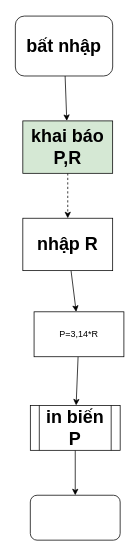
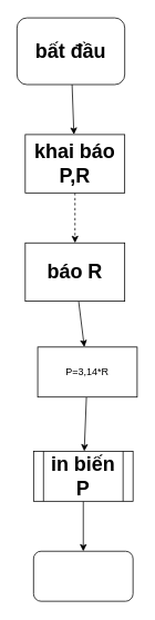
  <mxCell id="0" />
  <mxCell id="1" parent="0" />
  <mxCell id="2" value="" style="edgeStyle=none;html=1;" edge="1" parent="1" source="3" target="5"><mxGeometry relative="1" as="geometry" /></mxCell>
- <mxCell id="3" value="&lt;h1&gt;bất nhập&lt;/h1&gt;" style="rounded=1;whiteSpace=wrap;html=1;" vertex="1" parent="1"><mxGeometry x="20" y="20" width="130" height="80" as="geometry" /></mxCell>
+ <mxCell id="3" value="&lt;h1&gt;bất đầu&lt;/h1&gt;" style="rounded=1;whiteSpace=wrap;html=1;" vertex="1" parent="1"><mxGeometry x="20" y="20" width="130" height="80" as="geometry" /></mxCell>
  <mxCell id="4" value="" style="edgeStyle=none;html=1;dashed=1;" edge="1" parent="1" source="5" target="7"><mxGeometry relative="1" as="geometry" /></mxCell>
- <mxCell id="5" value="&lt;h1&gt;khai báo P,R&lt;/h1&gt;" style="rounded=0;whiteSpace=wrap;html=1;fillColor=#d5e8d4;" vertex="1" parent="1"><mxGeometry x="30" y="160" width="120" height="70" as="geometry" /></mxCell>
+ <mxCell id="5" value="&lt;h1&gt;khai báo P,R&lt;/h1&gt;" style="rounded=0;whiteSpace=wrap;html=1;" vertex="1" parent="1"><mxGeometry x="30" y="160" width="120" height="70" as="geometry" /></mxCell>
  <mxCell id="6" value="" style="edgeStyle=none;html=1;" edge="1" parent="1" source="7" target="9"><mxGeometry relative="1" as="geometry" /></mxCell>
- <mxCell id="7" value="&lt;h1&gt;nhập R&lt;/h1&gt;" style="whiteSpace=wrap;html=1;rounded=0;" vertex="1" parent="1"><mxGeometry x="30" y="290" width="120" height="70" as="geometry" /></mxCell>
+ <mxCell id="7" value="&lt;h1&gt;báo R&lt;/h1&gt;" style="whiteSpace=wrap;html=1;rounded=0;" vertex="1" parent="1"><mxGeometry x="30" y="290" width="120" height="70" as="geometry" /></mxCell>
  <mxCell id="8" value="" style="edgeStyle=none;html=1;" edge="1" parent="1" source="9" target="11"><mxGeometry relative="1" as="geometry" /></mxCell>
  <mxCell id="9" value="P=3,14*R" style="whiteSpace=wrap;html=1;rounded=0;" vertex="1" parent="1"><mxGeometry x="45" y="415" width="120" height="60" as="geometry" /></mxCell>
  <mxCell id="10" value="" style="edgeStyle=none;html=1;" edge="1" parent="1" source="11" target="12"><mxGeometry relative="1" as="geometry" /></mxCell>
  <mxCell id="11" value="&lt;h1&gt;in biến P&lt;/h1&gt;" style="shape=process;whiteSpace=wrap;html=1;backgroundOutline=1;" vertex="1" parent="1"><mxGeometry x="40" y="540" width="120" height="60" as="geometry" /></mxCell>
  <mxCell id="12" value="" style="rounded=1;whiteSpace=wrap;html=1;" vertex="1" parent="1"><mxGeometry x="40" y="660" width="120" height="60" as="geometry" /></mxCell>
